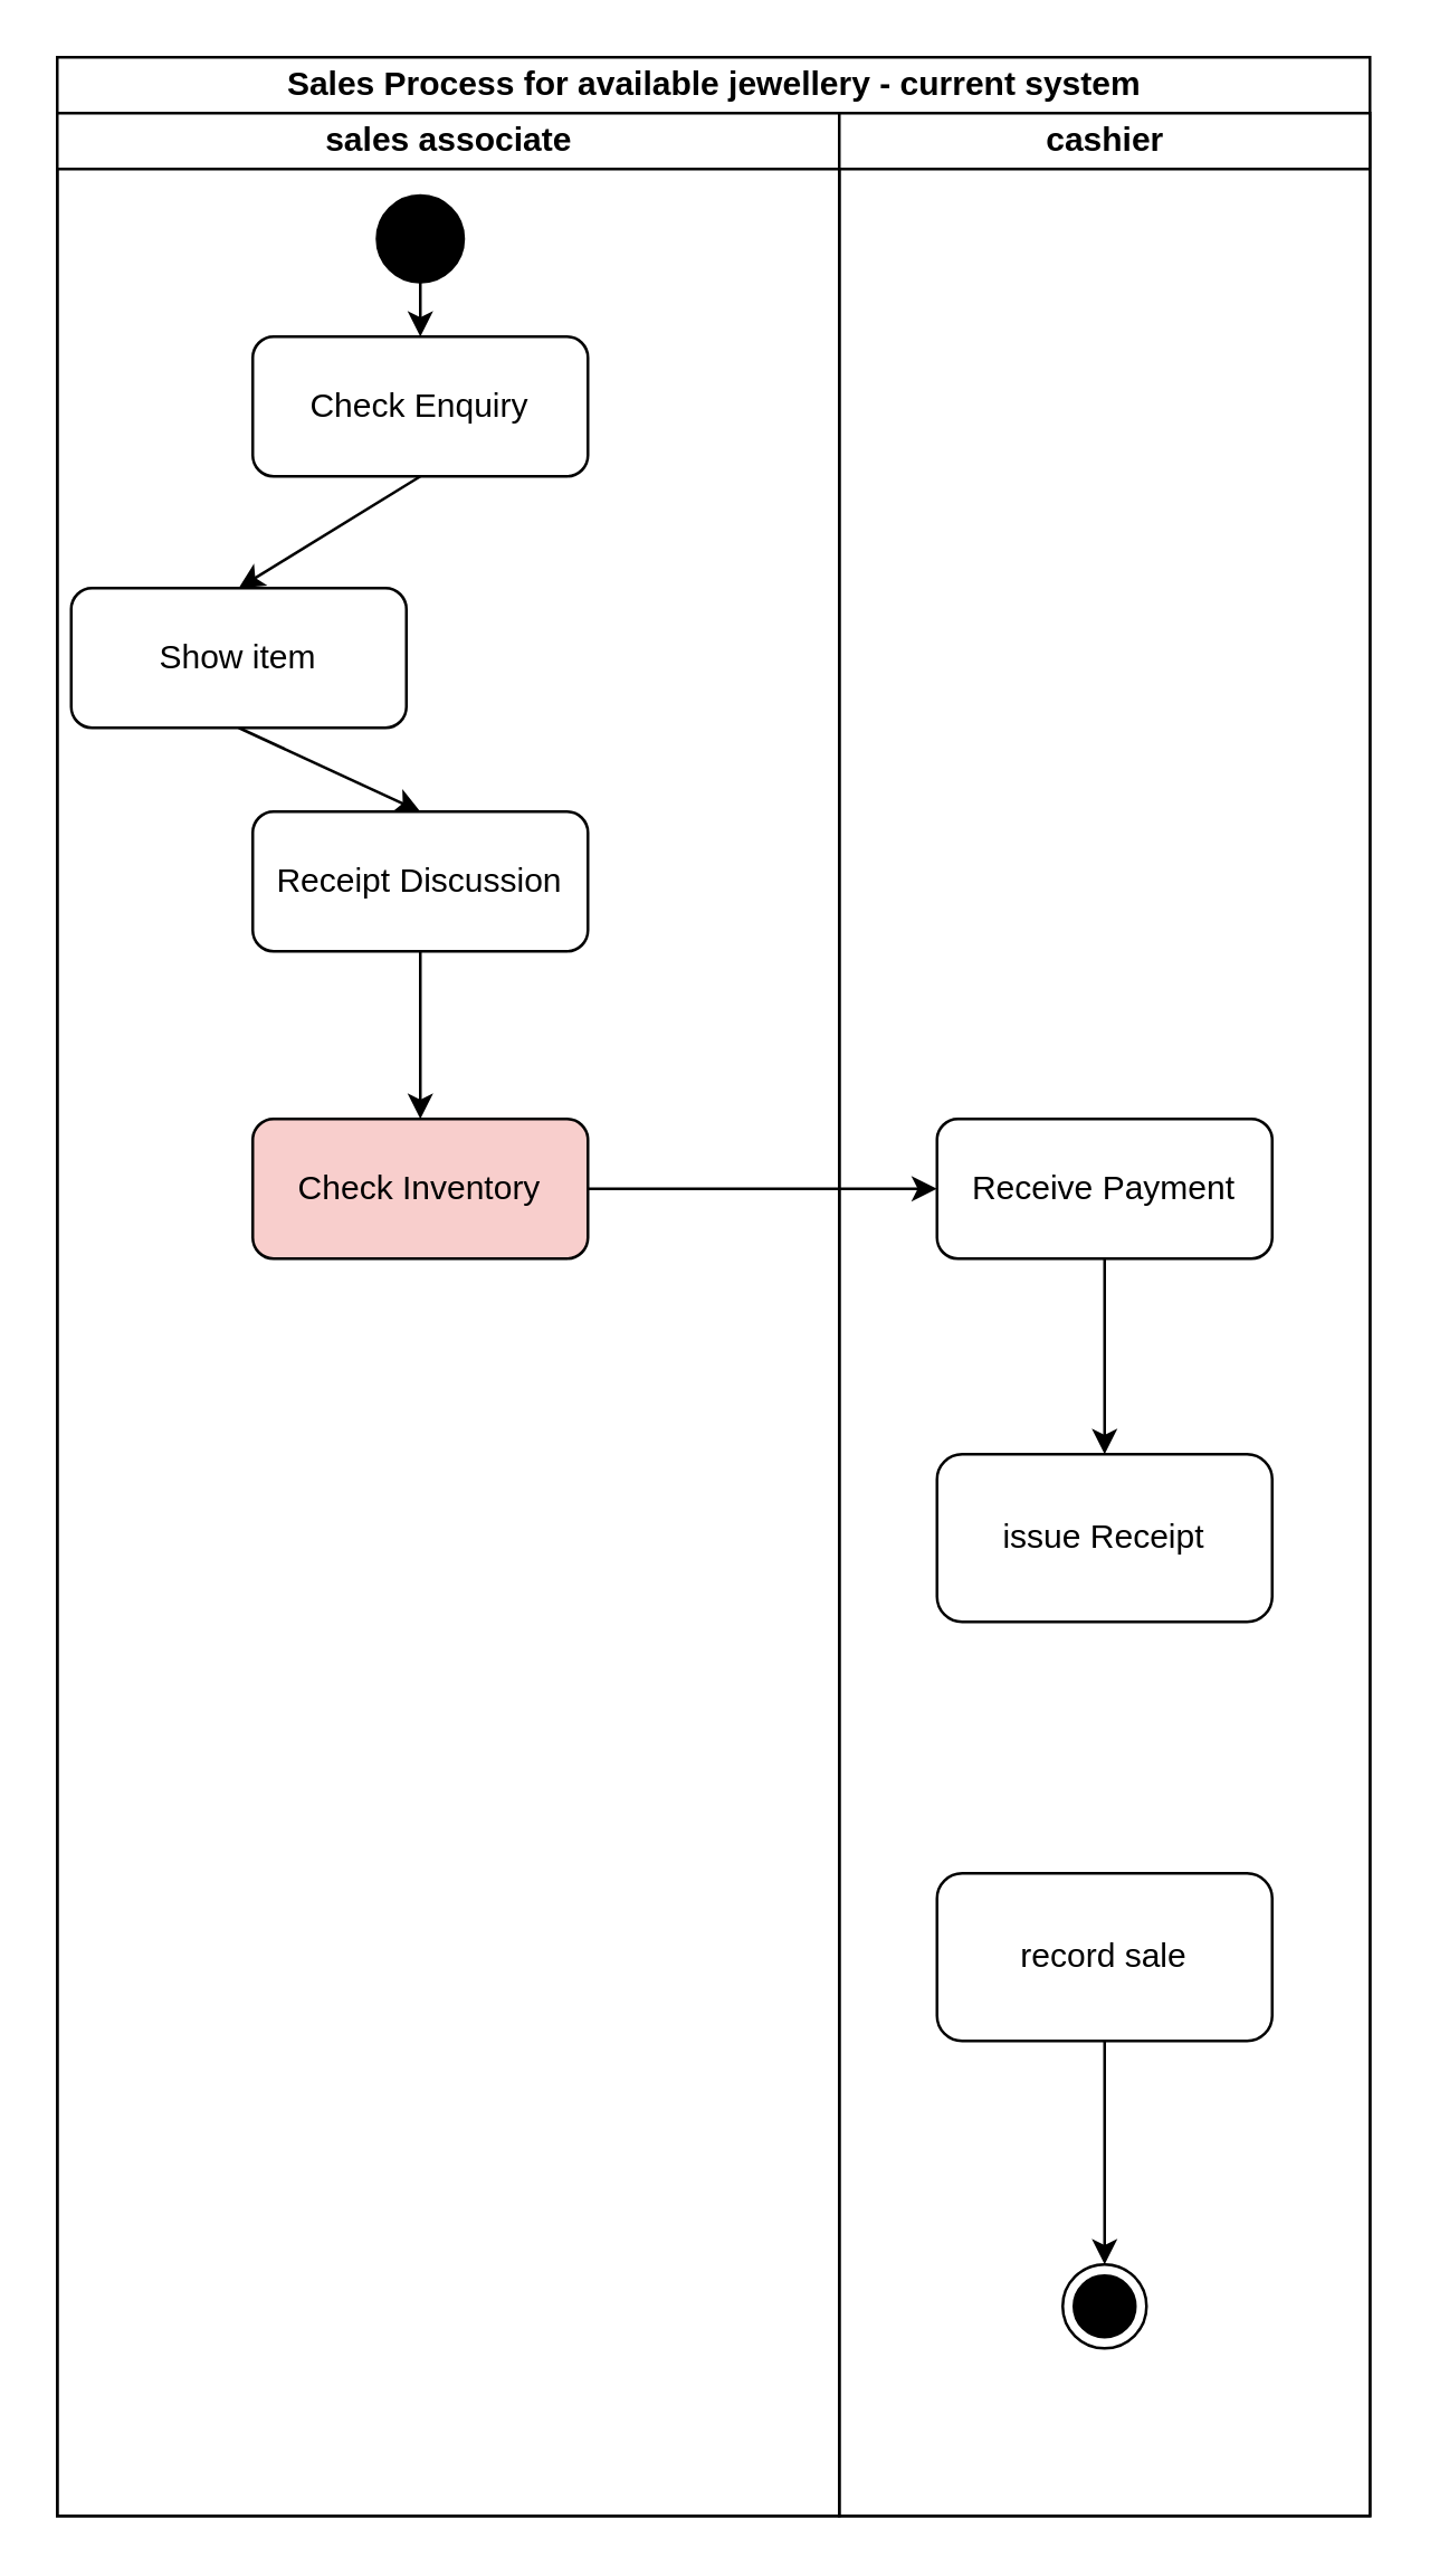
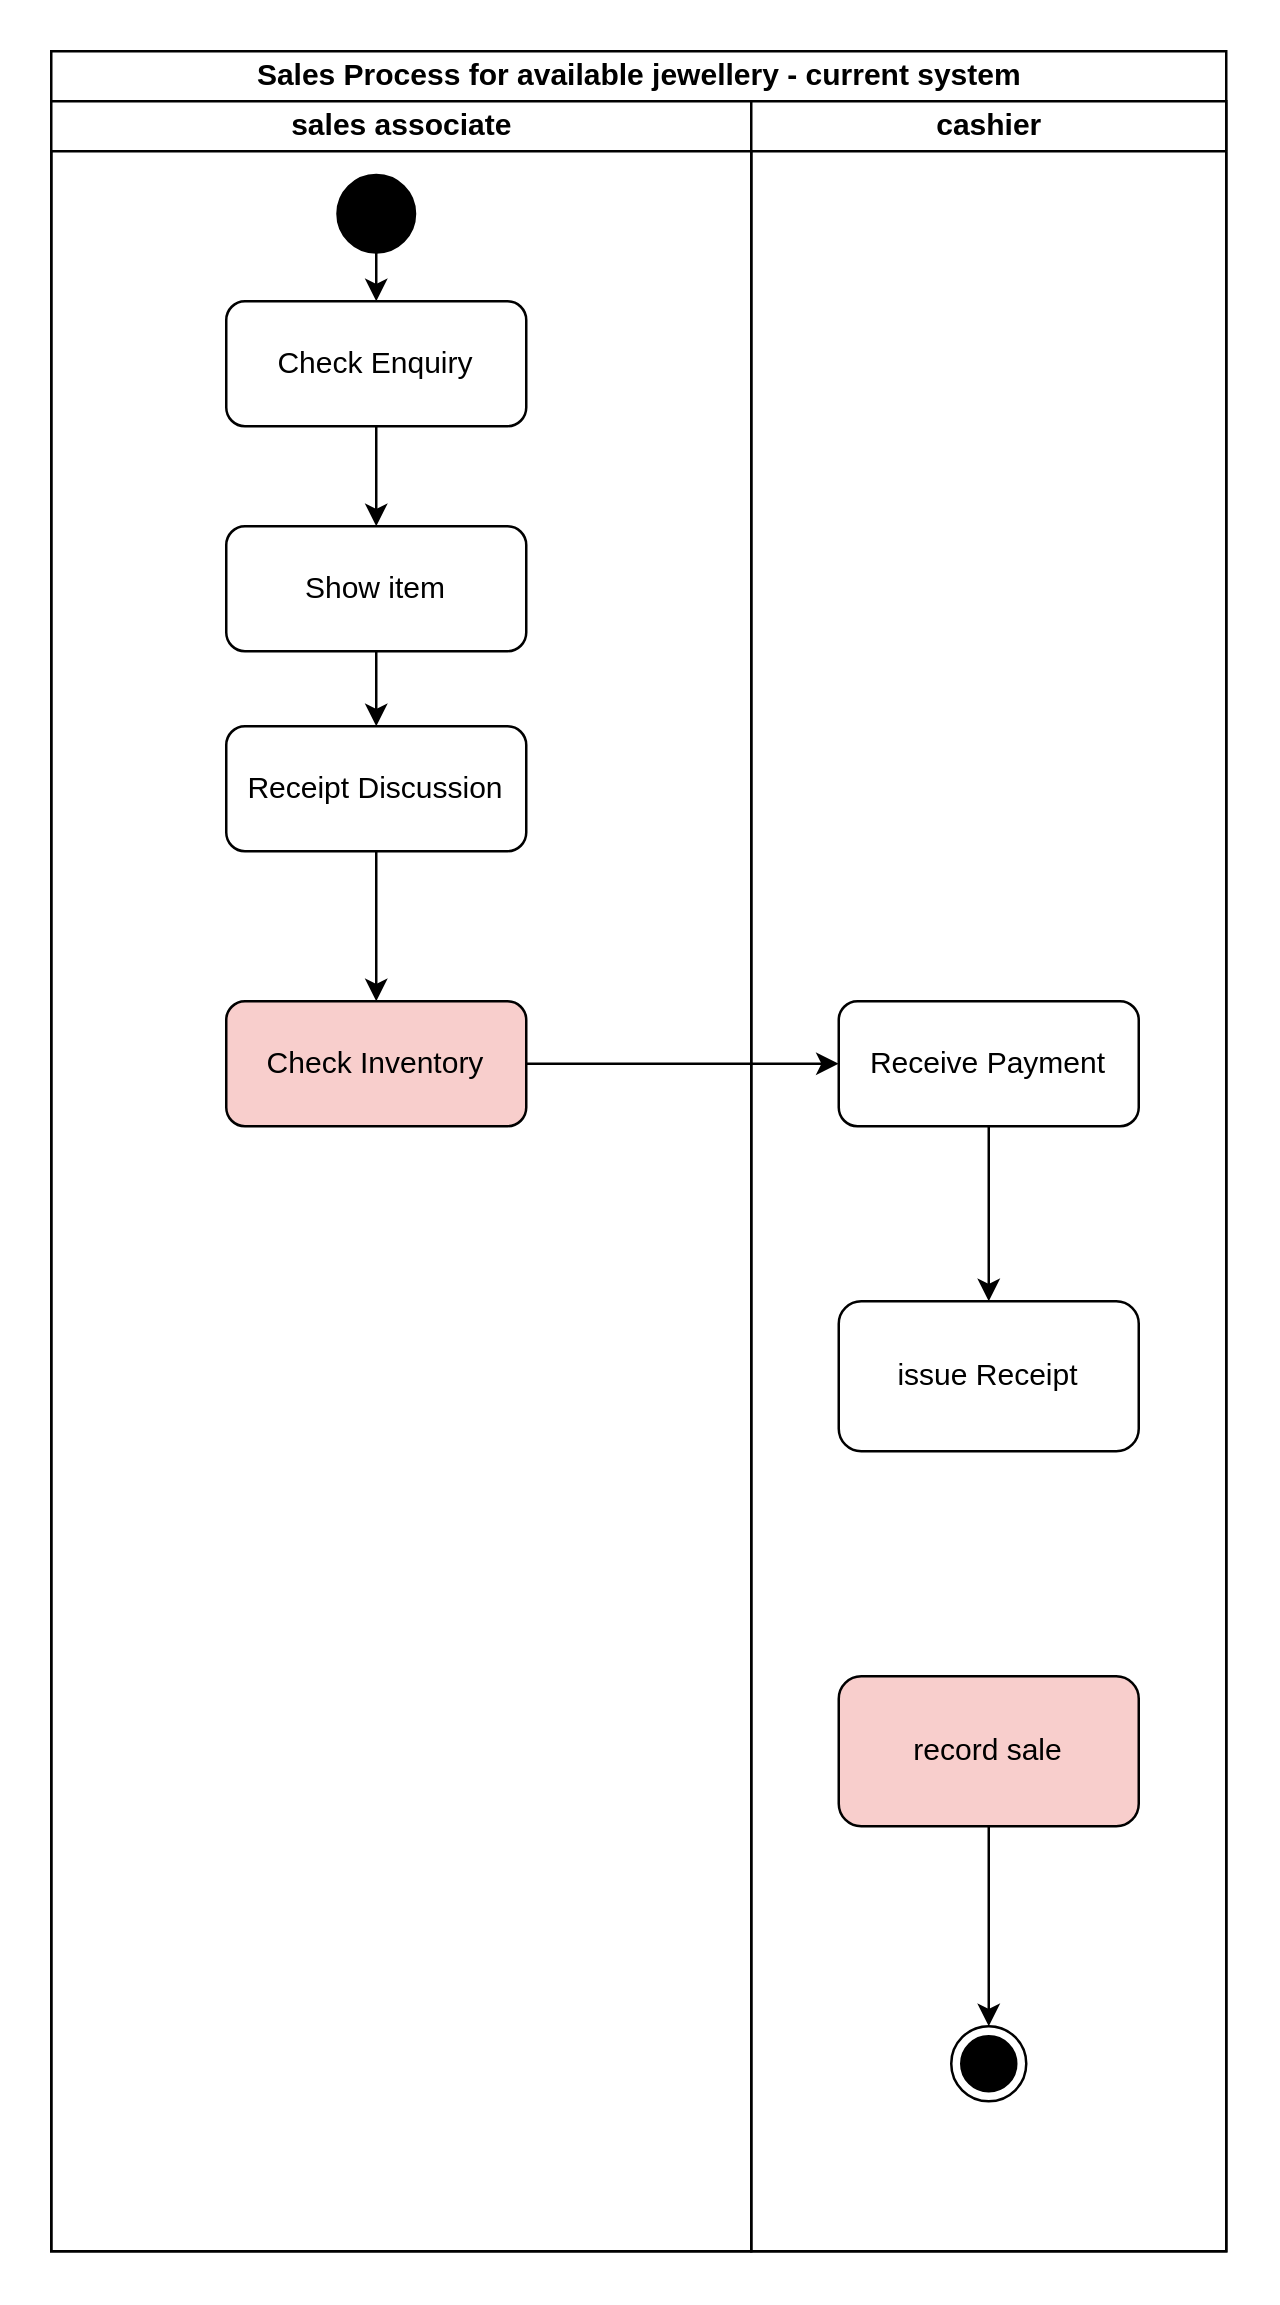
  <mxCell id="0" />
  <mxCell id="1" parent="0" />
  <mxCell id="2" value="Sales Process for available jewellery - current system" style="swimlane;childLayout=stackLayout;resizeParent=1;resizeParentMax=0;startSize=20;html=1;" parent="1" vertex="1"><mxGeometry x="20" y="20" width="470" height="880" as="geometry" /></mxCell>
  <mxCell id="3" value="sales associate" style="swimlane;startSize=20;html=1;" parent="2" vertex="1"><mxGeometry y="20" width="280" height="860" as="geometry"><mxRectangle y="20" width="40" height="860" as="alternateBounds" /></mxGeometry></mxCell>
  <mxCell id="4" value="" style="strokeWidth=2;html=1;shape=mxgraph.flowchart.start_2;whiteSpace=wrap;fillColor=#000000;" parent="3" vertex="1"><mxGeometry x="115.0" y="30" width="30" height="30" as="geometry" /></mxCell>
  <mxCell id="5" value="Check Enquiry" style="rounded=1;whiteSpace=wrap;html=1;" parent="3" vertex="1"><mxGeometry x="70" y="80" width="120" height="50" as="geometry" /></mxCell>
- <mxCell id="6" value="Show item" style="rounded=1;whiteSpace=wrap;html=1;" parent="3" vertex="1"><mxGeometry x="5" y="170" width="120" height="50" as="geometry" /></mxCell>
+ <mxCell id="6" value="Show item" style="rounded=1;whiteSpace=wrap;html=1;" parent="3" vertex="1"><mxGeometry x="70" y="170" width="120" height="50" as="geometry" /></mxCell>
  <mxCell id="7" value="Receipt Discussion" style="rounded=1;whiteSpace=wrap;html=1;" parent="3" vertex="1"><mxGeometry x="70" y="250" width="120" height="50" as="geometry" /></mxCell>
  <mxCell id="8" value="" style="endArrow=classic;html=1;rounded=0;exitX=0.5;exitY=1;exitDx=0;exitDy=0;entryX=0.5;entryY=0;entryDx=0;entryDy=0;" parent="3" source="7" target="12" edge="1"><mxGeometry width="50" height="50" relative="1" as="geometry"><mxPoint x="240.0" y="380" as="sourcePoint" /><mxPoint x="130" y="330" as="targetPoint" /></mxGeometry></mxCell>
  <mxCell id="9" value="" style="endArrow=classic;html=1;rounded=0;exitX=0.5;exitY=1;exitDx=0;exitDy=0;exitPerimeter=0;entryX=0.5;entryY=0;entryDx=0;entryDy=0;" parent="3" source="4" target="5" edge="1"><mxGeometry width="50" height="50" relative="1" as="geometry"><mxPoint x="280.0" y="70" as="sourcePoint" /><mxPoint x="330.0" y="20" as="targetPoint" /></mxGeometry></mxCell>
  <mxCell id="10" value="" style="endArrow=classic;html=1;rounded=0;exitX=0.5;exitY=1;exitDx=0;exitDy=0;entryX=0.5;entryY=0;entryDx=0;entryDy=0;" parent="3" source="5" target="6" edge="1"><mxGeometry width="50" height="50" relative="1" as="geometry"><mxPoint x="220.0" y="270" as="sourcePoint" /><mxPoint x="270.0" y="220" as="targetPoint" /></mxGeometry></mxCell>
  <mxCell id="11" value="" style="endArrow=classic;html=1;rounded=0;exitX=0.5;exitY=1;exitDx=0;exitDy=0;entryX=0.5;entryY=0;entryDx=0;entryDy=0;" parent="3" source="6" target="7" edge="1"><mxGeometry width="50" height="50" relative="1" as="geometry"><mxPoint x="220.0" y="270" as="sourcePoint" /><mxPoint x="270.0" y="220" as="targetPoint" /></mxGeometry></mxCell>
  <mxCell id="12" value="Check Inventory" style="rounded=1;whiteSpace=wrap;html=1;fillColor=#f8cecc;" parent="3" vertex="1"><mxGeometry x="70" y="360" width="120" height="50" as="geometry" /></mxCell>
  <mxCell id="13" value="cashier" style="swimlane;startSize=20;html=1;" parent="2" vertex="1"><mxGeometry x="280" y="20" width="190" height="860" as="geometry" /></mxCell>
  <mxCell id="14" value="Receive Payment" style="rounded=1;whiteSpace=wrap;html=1;" parent="13" vertex="1"><mxGeometry x="35" y="360" width="120" height="50" as="geometry" /></mxCell>
  <mxCell id="15" value="issue Receipt" style="rounded=1;whiteSpace=wrap;html=1;" parent="13" vertex="1"><mxGeometry x="35.0" y="480" width="120" height="60" as="geometry" /></mxCell>
- <mxCell id="16" value="record sale" style="rounded=1;whiteSpace=wrap;html=1;" parent="13" vertex="1"><mxGeometry x="35" y="630" width="120" height="60" as="geometry" /></mxCell>
+ <mxCell id="16" value="record sale" style="rounded=1;whiteSpace=wrap;html=1;fillColor=#f8cecc;" parent="13" vertex="1"><mxGeometry x="35" y="630" width="120" height="60" as="geometry" /></mxCell>
  <mxCell id="17" value="" style="ellipse;html=1;shape=endState;fillColor=#000000;strokeColor=#000000;" parent="13" vertex="1"><mxGeometry x="80" y="770" width="30" height="30" as="geometry" /></mxCell>
  <mxCell id="18" value="" style="endArrow=classic;html=1;rounded=0;exitX=0.5;exitY=1;exitDx=0;exitDy=0;entryX=0.5;entryY=0;entryDx=0;entryDy=0;" parent="13" source="16" target="17" edge="1"><mxGeometry width="50" height="50" relative="1" as="geometry"><mxPoint x="-80.0" y="670" as="sourcePoint" /><mxPoint x="-30.0" y="620" as="targetPoint" /></mxGeometry></mxCell>
  <mxCell id="19" value="" style="endArrow=classic;html=1;rounded=0;exitX=0.5;exitY=1;exitDx=0;exitDy=0;entryX=0.5;entryY=0;entryDx=0;entryDy=0;" edge="1" parent="13" source="14" target="15"><mxGeometry width="50" height="50" relative="1" as="geometry"><mxPoint x="-50.0" y="400" as="sourcePoint" /><mxPoint x="-4.547e-13" y="350" as="targetPoint" /></mxGeometry></mxCell>
  <mxCell id="20" value="" style="endArrow=classic;html=1;rounded=0;exitX=1;exitY=0.5;exitDx=0;exitDy=0;entryX=0;entryY=0.5;entryDx=0;entryDy=0;" edge="1" parent="2" source="12" target="14"><mxGeometry width="50" height="50" relative="1" as="geometry"><mxPoint x="230.0" y="420" as="sourcePoint" /><mxPoint x="280.0" y="370" as="targetPoint" /></mxGeometry></mxCell>
